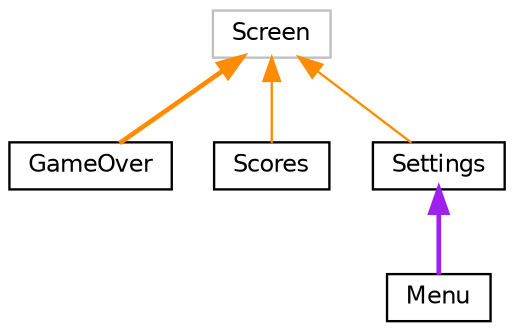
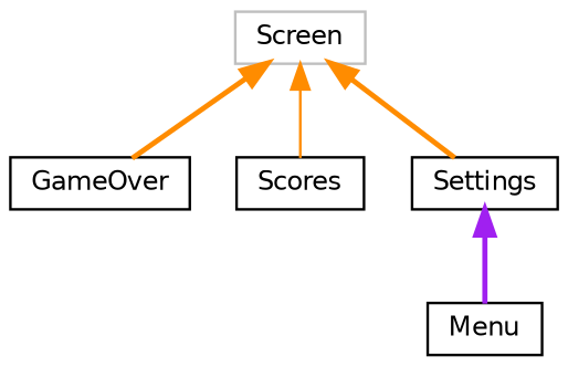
  digraph {
    rankdir=TB
    node [color=black fillcolor=white fontname=Helvetica fontsize=10 shape=record style=filled]
    edge [color=darkorange dir=back fontname=Helvetica fontsize=10 labelfontname=Helvetica labelfontsize=10 style=bold]
    n1 [color=grey75 height=0.2 label=Screen width=0.4]
    n2 [height=0.2 label=GameOver width=0.4]
    n3 [height=0.2 label=Scores width=0.4]
    n4 [height=0.2 label=Settings width=0.4]
    n5 [height=0.2 label=Menu width=0.4]
    n1 -> n2
    n1 -> n3 [style=solid]
-   n1 -> n4 [style=solid]
+   n1 -> n4
    n4 -> n5 [color=purple]
  }
